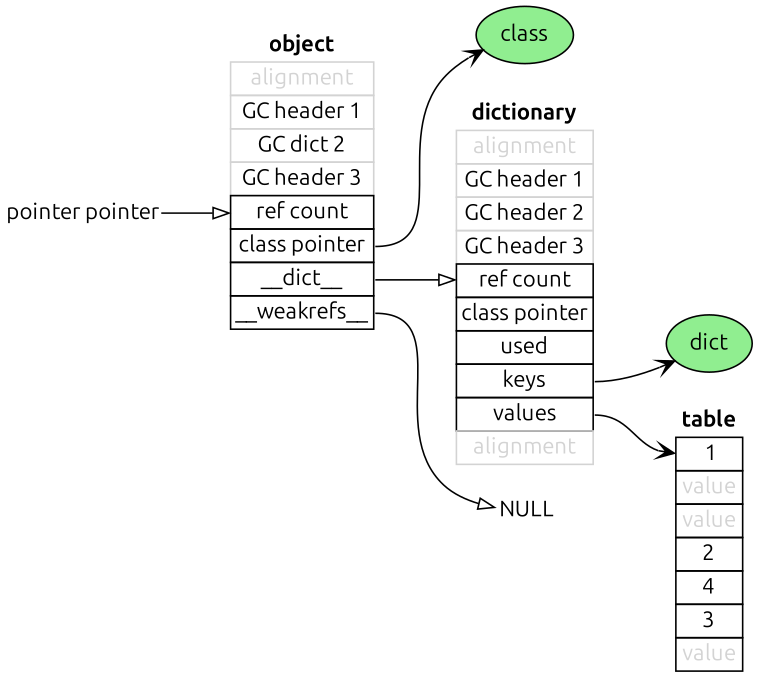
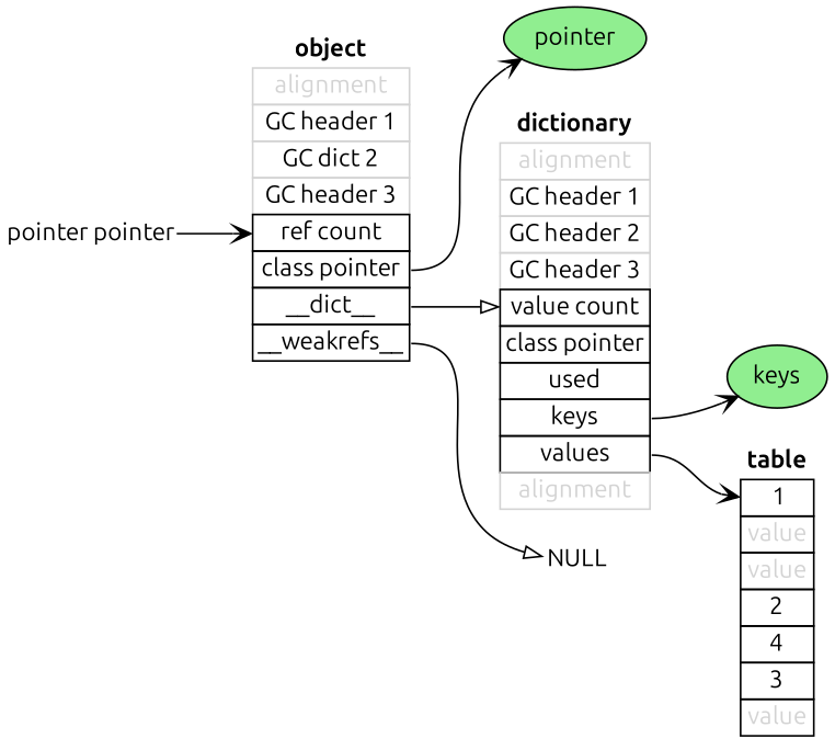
  digraph {
    fontname=Ubuntu
    rankdir=LR
    node [fontname=Ubuntu shape=none]
    edge [arrowhead=vee fontname=Ubuntu]
    n1 [label=" NULL" shape=plain]
-   n2 [fillcolor=lightgreen label=class style=filled shape=""]
-   n3 [fillcolor=lightgreen label=dict style=filled shape=""]
+   n2 [fillcolor=lightgreen label=pointer style=filled shape=""]
+   n3 [fillcolor=lightgreen label=keys style=filled shape=""]
    n4 [label=<<table border="0" cellspacing="0">                     <tr><td><b>object</b></td></tr>                     <tr><td border="1" color = "lightgrey" ><font color = "lightgray">alignment</font></td></tr>                     <tr><td border="1" color = "lightgrey" >GC header 1</td></tr>                     <tr><td border="1" color = "lightgrey" >GC dict 2</td></tr>                     <tr><td border="1" color = "lightgrey" >GC header 3</td></tr>                     <tr><td port="p0" border="1">ref count</td></tr>                     <tr><td port="cls" border="1">class pointer</td></tr>                     <tr><td port="dict" border="1">__dict__</td></tr>                     <tr><td port="weak" border="1">__weakrefs__</td></tr>                 </table>>]
-   n5 [label=<<table border="0" cellspacing="0">                     <tr><td><b>dictionary</b></td></tr>                     <tr><td border="1" color = "lightgrey" ><font color = "lightgray">alignment</font></td></tr>                     <tr><td border="1" color = "lightgrey" >GC header 1</td></tr>                     <tr><td border="1" color = "lightgrey" >GC header 2</td></tr>                     <tr><td border="1" color = "lightgrey" >GC header 3</td></tr>                     <tr><td port="p0" border="1">ref count</td></tr>                     <tr><td port="cls" border="1">class pointer</td></tr>                     <tr><td border="1">used</td></tr>                     <tr><td port="keys" border="1">keys</td></tr>                     <tr><td port="values" border="1">values</td></tr>                     <tr><td border="1" color = "lightgrey" ><font color = "lightgray">alignment</font></td></tr>                 </table>>]
+   n5 [label=<<table border="0" cellspacing="0">                     <tr><td><b>dictionary</b></td></tr>                     <tr><td border="1" color = "lightgrey" ><font color = "lightgray">alignment</font></td></tr>                     <tr><td border="1" color = "lightgrey" >GC header 1</td></tr>                     <tr><td border="1" color = "lightgrey" >GC header 2</td></tr>                     <tr><td border="1" color = "lightgrey" >GC header 3</td></tr>                     <tr><td port="p0" border="1">value count</td></tr>                     <tr><td port="cls" border="1">class pointer</td></tr>                     <tr><td border="1">used</td></tr>                     <tr><td port="keys" border="1">keys</td></tr>                     <tr><td port="values" border="1">values</td></tr>                     <tr><td border="1" color = "lightgrey" ><font color = "lightgray">alignment</font></td></tr>                 </table>>]
    n6 [label=<<table border="0" cellspacing="0">                     <tr><td><b>table</b></td></tr>                     <tr><td port="p0" border="1">     1    </td></tr>                     <tr><td border="1"><font color = "lightgray">value</font></td></tr>                     <tr><td border="1"><font color = "lightgray">value</font></td></tr>                     <tr><td border="1"> 2 </td></tr>                     <tr><td border="1"> 4 </td></tr>                     <tr><td border="1"> 3 </td></tr>                     <tr><td border="1"><font color = "lightgray">value</font></td></tr>                  </table>>]
    n7 [label="pointer pointer" shape=plain]
    n4 -> n1 [arrowhead=onormal tailport=weak]
    n4 -> n2 [tailport=cls]
    n4 -> n5 [arrowhead=onormal headport=p0 tailport=dict]
    n5 -> n3 [tailport=keys]
    n5 -> n6 [headport=p0 tailport=values]
-   n7 -> n4 [arrowhead=onormal headport=p0]
+   n7 -> n4 [headport=p0]
  }
